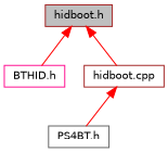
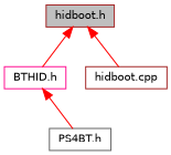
  digraph {
    node [color=brown fillcolor=white fontname=Helvetica fontsize=10 shape=record style=filled]
    edge [color=red dir=back fontname=Helvetica fontsize=10 labelfontname=Helvetica labelfontsize=10 style=solid]
    n1 [fillcolor=grey75 fontcolor=black height=0.2 label="hidboot.h" width=0.4]
    n2 [color=deeppink height=0.2 label="BTHID.h" width=0.4]
    n3 [height=0.2 label="hidboot.cpp" width=0.4]
    n4 [color=gray40 height=0.2 label="PS4BT.h" width=0.4]
    n1 -> n2
    n1 -> n3
-   n3 -> n4
+   n2 -> n4
  }
